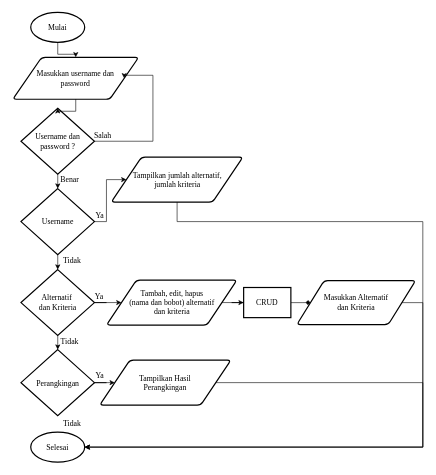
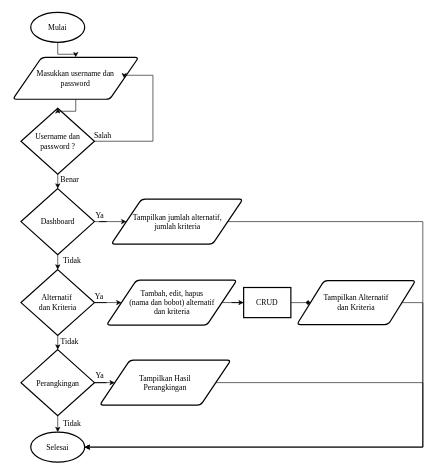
  <mxCell id="0" />
  <mxCell id="1" parent="0" />
  <mxCell id="2" style="edgeStyle=orthogonalEdgeStyle;rounded=0;orthogonalLoop=1;jettySize=auto;html=1;entryX=0.5;entryY=0;entryDx=0;entryDy=0;" edge="1" parent="1" source="3" target="4"><mxGeometry relative="1" as="geometry" /></mxCell>
  <mxCell id="3" value="&lt;font style=&quot;font-size: 13px;&quot;&gt;Mulai&lt;/font&gt;" style="strokeWidth=2;html=1;shape=mxgraph.flowchart.start_1;whiteSpace=wrap;fontFamily=Times New Roman;fontSize=13;" parent="1" vertex="1"><mxGeometry x="50.25" y="20" width="90" height="50" as="geometry" /></mxCell>
  <mxCell id="4" value="Masukkan username dan&lt;br style=&quot;font-size: 13px;&quot;&gt;password" style="shape=parallelogram;html=1;strokeWidth=2;perimeter=parallelogramPerimeter;whiteSpace=wrap;rounded=1;arcSize=12;size=0.23;fontFamily=Times New Roman;fontSize=13;" parent="1" vertex="1"><mxGeometry x="20.25" y="95" width="210" height="70" as="geometry" /></mxCell>
  <mxCell id="5" style="edgeStyle=orthogonalEdgeStyle;rounded=0;orthogonalLoop=1;jettySize=auto;html=1;entryX=0.5;entryY=0;entryDx=0;entryDy=0;entryPerimeter=0;fontFamily=Times New Roman;fontSize=13;" parent="1" source="7" target="10" edge="1"><mxGeometry relative="1" as="geometry" /></mxCell>
  <mxCell id="6" style="edgeStyle=orthogonalEdgeStyle;rounded=0;orthogonalLoop=1;jettySize=auto;html=1;entryX=1;entryY=0.5;entryDx=0;entryDy=0;" edge="1" parent="1" source="7" target="4"><mxGeometry relative="1" as="geometry"><Array as="points"><mxPoint x="254" y="235" /><mxPoint x="254" y="125" /></Array></mxGeometry></mxCell>
  <mxCell id="7" value="Username dan&lt;br style=&quot;font-size: 13px;&quot;&gt;password ?" style="strokeWidth=2;html=1;shape=mxgraph.flowchart.decision;whiteSpace=wrap;fontFamily=Times New Roman;fontSize=13;" parent="1" vertex="1"><mxGeometry x="34" y="180" width="122.5" height="110" as="geometry" /></mxCell>
  <mxCell id="8" value="Salah" style="text;html=1;align=center;verticalAlign=middle;resizable=0;points=[];autosize=1;strokeColor=none;fillColor=none;fontFamily=Times New Roman;fontSize=13;" parent="1" vertex="1"><mxGeometry x="144.5" y="210" width="50" height="30" as="geometry" /></mxCell>
  <mxCell id="9" style="edgeStyle=orthogonalEdgeStyle;rounded=0;orthogonalLoop=1;jettySize=auto;html=1;entryX=0;entryY=0.5;entryDx=0;entryDy=0;fontFamily=Times New Roman;fontSize=13;" parent="1" source="10" target="12" edge="1"><mxGeometry relative="1" as="geometry" /></mxCell>
- <mxCell id="10" value="Username" style="strokeWidth=2;html=1;shape=mxgraph.flowchart.decision;whiteSpace=wrap;fontFamily=Times New Roman;fontSize=13;" parent="1" vertex="1"><mxGeometry x="34" y="314" width="122.5" height="110" as="geometry" /></mxCell>
+ <mxCell id="10" value="Dashboard" style="strokeWidth=2;html=1;shape=mxgraph.flowchart.decision;whiteSpace=wrap;fontFamily=Times New Roman;fontSize=13;" parent="1" vertex="1"><mxGeometry x="34" y="314" width="122.5" height="110" as="geometry" /></mxCell>
  <mxCell id="11" style="edgeStyle=orthogonalEdgeStyle;rounded=0;orthogonalLoop=1;jettySize=auto;html=1;entryX=1;entryY=0.5;entryDx=0;entryDy=0;entryPerimeter=0;fontFamily=Times New Roman;fontSize=13;" parent="1" source="12" target="28" edge="1"><mxGeometry relative="1" as="geometry"><Array as="points"><mxPoint x="704" y="369" /><mxPoint x="704" y="745" /></Array></mxGeometry></mxCell>
- <mxCell id="12" value="Tampilkan jumlah alternatif,&lt;br style=&quot;font-size: 13px;&quot;&gt;jumlah kriteria" style="shape=parallelogram;html=1;strokeWidth=2;perimeter=parallelogramPerimeter;whiteSpace=wrap;rounded=1;arcSize=12;size=0.23;fontFamily=Times New Roman;fontSize=13;" parent="1" vertex="1"><mxGeometry x="184.5" y="261.5" width="219.5" height="75" as="geometry" /></mxCell>
+ <mxCell id="12" value="Tampilkan jumlah alternatif,&lt;br style=&quot;font-size: 13px;&quot;&gt;jumlah kriteria" style="shape=parallelogram;html=1;strokeWidth=2;perimeter=parallelogramPerimeter;whiteSpace=wrap;rounded=1;arcSize=12;size=0.23;fontFamily=Times New Roman;fontSize=13;" parent="1" vertex="1"><mxGeometry x="184.5" y="331.5" width="219.5" height="75" as="geometry" /></mxCell>
  <mxCell id="13" style="edgeStyle=orthogonalEdgeStyle;rounded=0;orthogonalLoop=1;jettySize=auto;html=1;entryX=0;entryY=0.5;entryDx=0;entryDy=0;fontFamily=Times New Roman;fontSize=13;" parent="1" source="14" target="16" edge="1"><mxGeometry relative="1" as="geometry" /></mxCell>
  <mxCell id="14" value="&lt;div&gt;&lt;span style=&quot;background-color: transparent; color: light-dark(rgb(0, 0, 0), rgb(255, 255, 255));&quot;&gt;Alternatif&amp;nbsp;&lt;/span&gt;&lt;/div&gt;dan Kriteria" style="strokeWidth=2;html=1;shape=mxgraph.flowchart.decision;whiteSpace=wrap;fontFamily=Times New Roman;fontSize=13;" parent="1" vertex="1"><mxGeometry x="34" y="449" width="122.5" height="110" as="geometry" /></mxCell>
  <mxCell id="15" style="edgeStyle=orthogonalEdgeStyle;rounded=0;orthogonalLoop=1;jettySize=auto;html=1;entryX=0;entryY=0.5;entryDx=0;entryDy=0;" parent="1" source="16" target="18" edge="1"><mxGeometry relative="1" as="geometry" /></mxCell>
  <mxCell id="16" value="Tambah, edit, hapus &lt;br style=&quot;font-size: 13px;&quot;&gt;(nama dan bobot) alternatif&lt;br&gt;dan kriteria" style="shape=parallelogram;html=1;strokeWidth=2;perimeter=parallelogramPerimeter;whiteSpace=wrap;rounded=1;arcSize=12;size=0.23;fontFamily=Times New Roman;fontSize=13;" parent="1" vertex="1"><mxGeometry x="176.5" y="466.5" width="217.5" height="75" as="geometry" /></mxCell>
  <mxCell id="17" style="edgeStyle=orthogonalEdgeStyle;rounded=0;orthogonalLoop=1;jettySize=auto;html=1;entryX=0;entryY=0.5;entryDx=0;entryDy=0;endArrow=diamond;" edge="1" parent="1" source="18" target="19"><mxGeometry relative="1" as="geometry" /></mxCell>
  <mxCell id="18" value="CRUD" style="whiteSpace=wrap;html=1;absoluteArcSize=1;arcSize=14;strokeWidth=2;fontFamily=Times New Roman;fontSize=13;rounded=0;" parent="1" vertex="1"><mxGeometry x="405.25" y="478.87" width="78.75" height="50.25" as="geometry" /></mxCell>
- <mxCell id="19" value="Masukkan Alternatif&lt;br&gt;dan Kriteria" style="shape=parallelogram;html=1;strokeWidth=2;perimeter=parallelogramPerimeter;whiteSpace=wrap;rounded=1;arcSize=12;size=0.23;fontFamily=Times New Roman;fontSize=13;" parent="1" vertex="1"><mxGeometry x="494" y="467.25" width="198" height="73.5" as="geometry" /></mxCell>
+ <mxCell id="19" value="Tampilkan Alternatif&lt;br&gt;dan Kriteria" style="shape=parallelogram;html=1;strokeWidth=2;perimeter=parallelogramPerimeter;whiteSpace=wrap;rounded=1;arcSize=12;size=0.23;fontFamily=Times New Roman;fontSize=13;" parent="1" vertex="1"><mxGeometry x="494" y="467.25" width="198" height="73.5" as="geometry" /></mxCell>
  <mxCell id="20" style="edgeStyle=orthogonalEdgeStyle;rounded=0;orthogonalLoop=1;jettySize=auto;html=1;entryX=0;entryY=0.5;entryDx=0;entryDy=0;fontFamily=Times New Roman;fontSize=13;" parent="1" source="22" target="24" edge="1"><mxGeometry relative="1" as="geometry" /></mxCell>
+ <mxCell id="21" style="edgeStyle=orthogonalEdgeStyle;rounded=0;orthogonalLoop=1;jettySize=auto;html=1;entryX=0.5;entryY=0;entryDx=0;entryDy=0;entryPerimeter=0;fontFamily=Times New Roman;fontSize=13;" parent="1" source="22" target="28" edge="1"><mxGeometry relative="1" as="geometry"><mxPoint x="95.25" y="720" as="targetPoint" /></mxGeometry></mxCell>
  <mxCell id="22" value="Perangkingan" style="strokeWidth=2;html=1;shape=mxgraph.flowchart.decision;whiteSpace=wrap;fontFamily=Times New Roman;fontSize=13;" parent="1" vertex="1"><mxGeometry x="34" y="582.5" width="122.5" height="110" as="geometry" /></mxCell>
  <mxCell id="23" style="edgeStyle=orthogonalEdgeStyle;rounded=0;orthogonalLoop=1;jettySize=auto;html=1;entryX=1;entryY=0.5;entryDx=0;entryDy=0;entryPerimeter=0;fontFamily=Times New Roman;fontSize=13;exitX=1;exitY=0.5;exitDx=0;exitDy=0;" parent="1" edge="1" target="28" source="24"><mxGeometry relative="1" as="geometry"><Array as="points"><mxPoint x="704" y="638" /><mxPoint x="704" y="745" /></Array><mxPoint x="396.4" y="653" as="sourcePoint" /><mxPoint x="144.5" y="908" as="targetPoint" /></mxGeometry></mxCell>
  <mxCell id="24" value="Tampilkan Hasil&lt;div&gt;Perangkingan&lt;/div&gt;" style="shape=parallelogram;html=1;strokeWidth=2;perimeter=parallelogramPerimeter;whiteSpace=wrap;rounded=1;arcSize=12;size=0.23;fontFamily=Times New Roman;fontSize=13;" parent="1" vertex="1"><mxGeometry x="165.25" y="600" width="218.75" height="75" as="geometry" /></mxCell>
  <mxCell id="25" value="Tidak" style="text;html=1;align=center;verticalAlign=middle;resizable=0;points=[];autosize=1;strokeColor=none;fillColor=none;fontFamily=Times New Roman;fontSize=13;" parent="1" vertex="1"><mxGeometry x="94" y="419" width="50" height="30" as="geometry" /></mxCell>
  <mxCell id="26" value="Tidak" style="text;html=1;align=center;verticalAlign=middle;resizable=0;points=[];autosize=1;strokeColor=none;fillColor=none;fontFamily=Times New Roman;fontSize=13;" parent="1" vertex="1"><mxGeometry x="90.25" y="552.5" width="50" height="30" as="geometry" /></mxCell>
  <mxCell id="27" value="Tidak" style="text;html=1;align=center;verticalAlign=middle;resizable=0;points=[];autosize=1;strokeColor=none;fillColor=none;fontFamily=Times New Roman;fontSize=13;" parent="1" vertex="1"><mxGeometry x="94" y="690" width="50" height="30" as="geometry" /></mxCell>
  <mxCell id="28" value="&lt;font style=&quot;font-size: 13px;&quot;&gt;Selesai&lt;/font&gt;" style="strokeWidth=2;html=1;shape=mxgraph.flowchart.start_1;whiteSpace=wrap;fontFamily=Times New Roman;fontSize=13;" parent="1" vertex="1"><mxGeometry x="50.25" y="720" width="90" height="50" as="geometry" /></mxCell>
  <mxCell id="29" value="Ya" style="text;html=1;align=center;verticalAlign=middle;resizable=0;points=[];autosize=1;strokeColor=none;fillColor=none;fontFamily=Times New Roman;fontSize=13;" parent="1" vertex="1"><mxGeometry x="144.5" y="610" width="40" height="30" as="geometry" /></mxCell>
  <mxCell id="30" value="Ya" style="text;html=1;align=center;verticalAlign=middle;resizable=0;points=[];autosize=1;strokeColor=none;fillColor=none;fontFamily=Times New Roman;fontSize=13;" parent="1" vertex="1"><mxGeometry x="144" y="478.87" width="40" height="30" as="geometry" /></mxCell>
  <mxCell id="31" value="Ya" style="text;html=1;align=center;verticalAlign=middle;resizable=0;points=[];autosize=1;strokeColor=none;fillColor=none;fontFamily=Times New Roman;fontSize=13;" parent="1" vertex="1"><mxGeometry x="144.5" y="344" width="40" height="30" as="geometry" /></mxCell>
  <mxCell id="32" value="Benar" style="text;html=1;align=center;verticalAlign=middle;resizable=0;points=[];autosize=1;strokeColor=none;fillColor=none;fontFamily=Times New Roman;fontSize=13;" parent="1" vertex="1"><mxGeometry x="90.25" y="284" width="50" height="30" as="geometry" /></mxCell>
  <mxCell id="33" style="edgeStyle=orthogonalEdgeStyle;rounded=0;orthogonalLoop=1;jettySize=auto;html=1;entryX=0.5;entryY=0;entryDx=0;entryDy=0;entryPerimeter=0;" parent="1" source="10" target="14" edge="1"><mxGeometry relative="1" as="geometry" /></mxCell>
  <mxCell id="34" style="edgeStyle=orthogonalEdgeStyle;rounded=0;orthogonalLoop=1;jettySize=auto;html=1;entryX=0.5;entryY=0;entryDx=0;entryDy=0;entryPerimeter=0;" edge="1" parent="1" source="14" target="22"><mxGeometry relative="1" as="geometry" /></mxCell>
  <mxCell id="35" style="edgeStyle=orthogonalEdgeStyle;rounded=0;orthogonalLoop=1;jettySize=auto;html=1;entryX=0.5;entryY=0;entryDx=0;entryDy=0;entryPerimeter=0;" edge="1" parent="1" source="4" target="7"><mxGeometry relative="1" as="geometry" /></mxCell>
  <mxCell id="36" style="edgeStyle=orthogonalEdgeStyle;rounded=0;orthogonalLoop=1;jettySize=auto;html=1;entryX=1;entryY=0.5;entryDx=0;entryDy=0;entryPerimeter=0;" edge="1" parent="1" source="19" target="28"><mxGeometry relative="1" as="geometry"><Array as="points"><mxPoint x="704" y="504" /><mxPoint x="704" y="745" /></Array></mxGeometry></mxCell>
